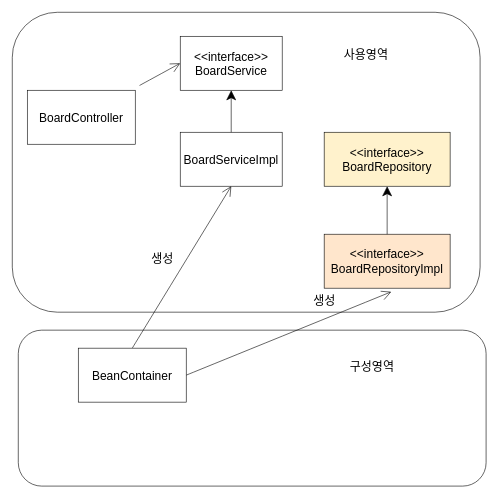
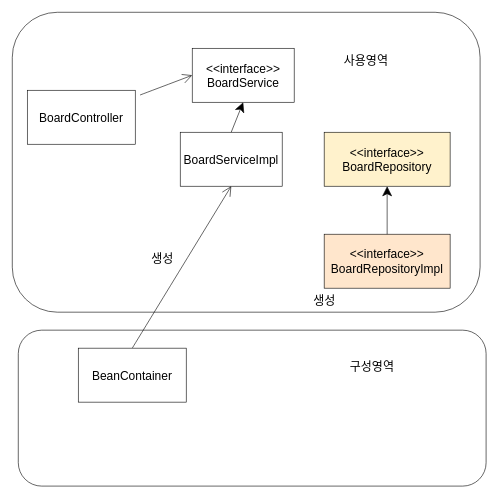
  <mxCell id="0" />
  <mxCell id="1" parent="0" />
  <mxCell id="2" style="edgeStyle=none;curved=1;rounded=0;orthogonalLoop=1;jettySize=auto;html=1;endArrow=open;startSize=14;endSize=14;sourcePerimeterSpacing=8;targetPerimeterSpacing=8;entryX=0;entryY=0.5;entryDx=0;entryDy=0;" edge="1" parent="1" source="3" target="4"><mxGeometry relative="1" as="geometry"><mxPoint x="460" y="105" as="targetPoint" /></mxGeometry></mxCell>
  <mxCell id="3" value="&lt;font style=&quot;font-size: 20px&quot;&gt;BoardController&lt;/font&gt;" style="rounded=0;whiteSpace=wrap;html=1;hachureGap=4;pointerEvents=0;" vertex="1" parent="1"><mxGeometry x="45" y="150" width="180" height="90" as="geometry" /></mxCell>
- <mxCell id="4" value="&lt;font style=&quot;font-size: 20px&quot;&gt;&amp;lt;&amp;lt;interface&amp;gt;&amp;gt;&lt;br&gt;BoardService&lt;/font&gt;" style="rounded=0;whiteSpace=wrap;html=1;hachureGap=4;pointerEvents=0;" vertex="1" parent="1"><mxGeometry x="300" y="60" width="170" height="90" as="geometry" /></mxCell>
+ <mxCell id="4" value="&lt;font style=&quot;font-size: 20px&quot;&gt;&amp;lt;&amp;lt;interface&amp;gt;&amp;gt;&lt;br&gt;BoardService&lt;/font&gt;" style="rounded=0;whiteSpace=wrap;html=1;hachureGap=4;pointerEvents=0;" vertex="1" parent="1"><mxGeometry x="320" y="80" width="170" height="90" as="geometry" /></mxCell>
  <mxCell id="5" value="&lt;font style=&quot;font-size: 20px&quot;&gt;&amp;lt;&amp;lt;interface&amp;gt;&amp;gt;&lt;br&gt;BoardRepository&lt;br&gt;&lt;/font&gt;" style="rounded=0;whiteSpace=wrap;html=1;hachureGap=4;pointerEvents=0;fillColor=#fff2cc;" vertex="1" parent="1"><mxGeometry x="540" y="220" width="210" height="90" as="geometry" /></mxCell>
  <mxCell id="6" value="&lt;font style=&quot;font-size: 20px&quot;&gt;BoardServiceImpl&lt;br&gt;&lt;/font&gt;" style="rounded=0;whiteSpace=wrap;html=1;hachureGap=4;pointerEvents=0;" vertex="1" parent="1"><mxGeometry x="300" y="220" width="170" height="90" as="geometry" /></mxCell>
  <mxCell id="7" value="" style="endArrow=classic;html=1;startSize=14;endSize=14;sourcePerimeterSpacing=8;targetPerimeterSpacing=8;entryX=0.5;entryY=1;entryDx=0;entryDy=0;" edge="1" parent="1" target="4"><mxGeometry width="50" height="50" relative="1" as="geometry"><mxPoint x="385" y="220" as="sourcePoint" /><mxPoint x="430" y="170" as="targetPoint" /></mxGeometry></mxCell>
  <mxCell id="8" value="&lt;font style=&quot;font-size: 20px&quot;&gt;&amp;lt;&amp;lt;interface&amp;gt;&amp;gt;&lt;br&gt;BoardRepositoryImpl&lt;br&gt;&lt;/font&gt;" style="rounded=0;whiteSpace=wrap;html=1;hachureGap=4;pointerEvents=0;fillColor=#ffe6cc;" vertex="1" parent="1"><mxGeometry x="540" y="390" width="210" height="90" as="geometry" /></mxCell>
  <mxCell id="9" value="" style="endArrow=classic;html=1;startSize=14;endSize=14;sourcePerimeterSpacing=8;targetPerimeterSpacing=8;entryX=0.5;entryY=1;entryDx=0;entryDy=0;exitX=0.5;exitY=0;exitDx=0;exitDy=0;" edge="1" parent="1" source="8" target="5"><mxGeometry width="50" height="50" relative="1" as="geometry"><mxPoint x="630" y="385" as="sourcePoint" /><mxPoint x="680" y="335" as="targetPoint" /></mxGeometry></mxCell>
  <mxCell id="10" style="edgeStyle=none;curved=1;rounded=0;orthogonalLoop=1;jettySize=auto;html=1;entryX=0.5;entryY=1;entryDx=0;entryDy=0;endArrow=open;startSize=14;endSize=14;sourcePerimeterSpacing=8;targetPerimeterSpacing=8;exitX=0.5;exitY=0;exitDx=0;exitDy=0;" edge="1" parent="1" source="12" target="6"><mxGeometry relative="1" as="geometry" /></mxCell>
- <mxCell id="11" style="edgeStyle=none;curved=1;rounded=0;orthogonalLoop=1;jettySize=auto;html=1;entryX=0.533;entryY=1.067;entryDx=0;entryDy=0;entryPerimeter=0;endArrow=open;startSize=14;endSize=14;sourcePerimeterSpacing=8;targetPerimeterSpacing=8;exitX=1;exitY=0.5;exitDx=0;exitDy=0;" edge="1" parent="1" source="12" target="8"><mxGeometry relative="1" as="geometry" /></mxCell>
  <mxCell id="12" value="&lt;span style=&quot;font-size: 20px&quot;&gt;BeanContainer&lt;/span&gt;" style="rounded=0;whiteSpace=wrap;html=1;hachureGap=4;pointerEvents=0;" vertex="1" parent="1"><mxGeometry x="130" y="580" width="180" height="90" as="geometry" /></mxCell>
  <mxCell id="13" value="&lt;font style=&quot;font-size: 20px&quot;&gt;생성&lt;/font&gt;" style="text;html=1;align=center;verticalAlign=middle;resizable=0;points=[];autosize=1;strokeColor=none;fillColor=none;" vertex="1" parent="1"><mxGeometry x="240" y="420" width="60" height="20" as="geometry" /></mxCell>
  <mxCell id="14" value="&lt;font style=&quot;font-size: 20px&quot;&gt;생성&lt;/font&gt;" style="text;html=1;align=center;verticalAlign=middle;resizable=0;points=[];autosize=1;strokeColor=none;fillColor=none;" vertex="1" parent="1"><mxGeometry x="510" y="490" width="60" height="20" as="geometry" /></mxCell>
  <mxCell id="15" value="" style="rounded=1;whiteSpace=wrap;html=1;hachureGap=4;pointerEvents=0;fillColor=none;" vertex="1" parent="1"><mxGeometry x="20" y="20" width="780" height="500" as="geometry" /></mxCell>
  <mxCell id="16" value="" style="rounded=1;whiteSpace=wrap;html=1;hachureGap=4;pointerEvents=0;fillColor=none;" vertex="1" parent="1"><mxGeometry y="550" width="780" height="260" as="geometry" x="30" /></mxCell>
- <mxCell id="17" value="&lt;font style=&quot;font-size: 20px&quot;&gt;사용영역&lt;/font&gt;" style="text;html=1;strokeColor=none;fillColor=none;align=center;verticalAlign=middle;whiteSpace=wrap;rounded=0;hachureGap=4;pointerEvents=0;" vertex="1" parent="1"><mxGeometry x="520" y="50" width="180" height="80" as="geometry" /></mxCell>
+ <mxCell id="17" value="&lt;font style=&quot;font-size: 20px&quot;&gt;사용영역&lt;/font&gt;" style="text;html=1;strokeColor=none;fillColor=none;align=center;verticalAlign=middle;whiteSpace=wrap;rounded=0;hachureGap=4;pointerEvents=0;" vertex="1" parent="1"><mxGeometry x="520" y="60" width="180" height="80" as="geometry" /></mxCell>
  <mxCell id="18" value="&lt;font style=&quot;font-size: 20px&quot;&gt;구성영역&lt;/font&gt;" style="text;html=1;strokeColor=none;fillColor=none;align=center;verticalAlign=middle;whiteSpace=wrap;rounded=0;hachureGap=4;pointerEvents=0;" vertex="1" parent="1"><mxGeometry x="530" y="570" width="180" height="80" as="geometry" /></mxCell>
